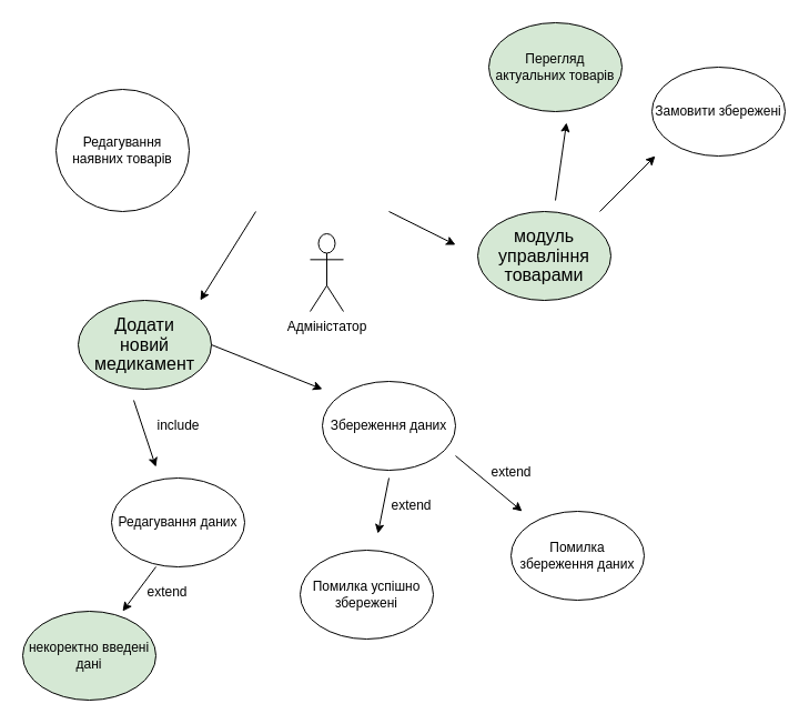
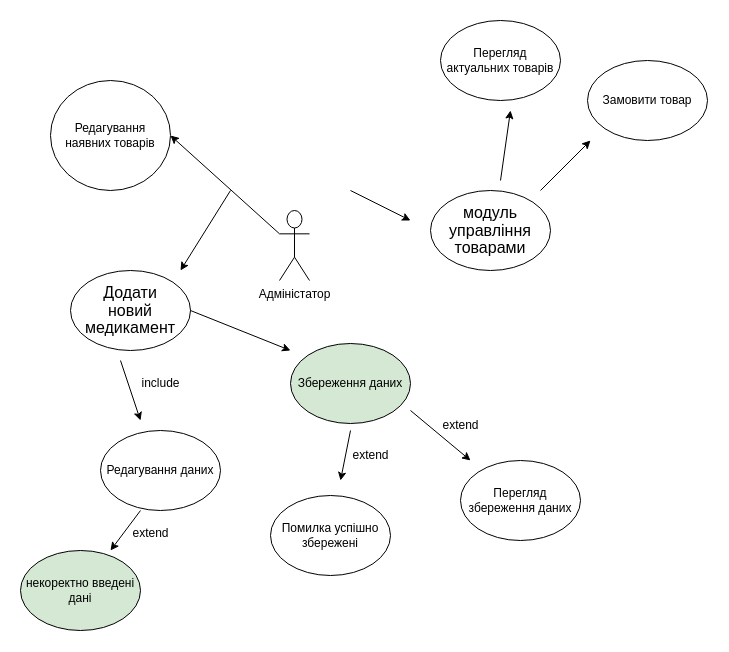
  <mxCell id="0" />
  <mxCell id="1" parent="0" />
  <mxCell id="2" value="Адміністатор" style="shape=umlActor;verticalLabelPosition=bottom;verticalAlign=top;html=1;outlineConnect=0;" parent="1" vertex="1"><mxGeometry x="279" y="210" width="30" height="70" as="geometry" /></mxCell>
  <mxCell id="3" value="" style="endArrow=classic;html=1;rounded=0;" parent="1" edge="1"><mxGeometry width="50" height="50" relative="1" as="geometry"><mxPoint x="350" y="190" as="sourcePoint" /><mxPoint x="410" y="220" as="targetPoint" /></mxGeometry></mxCell>
- <mxCell id="4" value="&lt;span style=&quot;font-size:12.0pt;line-height:107%;&lt;br/&gt;font-family:&amp;quot;Times New Roman&amp;quot;,serif;mso-fareast-font-family:&amp;quot;Times New Roman&amp;quot;;&lt;br/&gt;mso-ansi-language:UK;mso-fareast-language:UK;mso-bidi-language:AR-SA&quot;&gt;модуль&lt;br/&gt;управління товарами&lt;/span&gt;" style="ellipse;whiteSpace=wrap;html=1;fillColor=#d5e8d4;" parent="1" vertex="1"><mxGeometry x="430" y="190" width="120" height="80" as="geometry" /></mxCell>
+ <mxCell id="4" value="&lt;span style=&quot;font-size:12.0pt;line-height:107%;&lt;br/&gt;font-family:&amp;quot;Times New Roman&amp;quot;,serif;mso-fareast-font-family:&amp;quot;Times New Roman&amp;quot;;&lt;br/&gt;mso-ansi-language:UK;mso-fareast-language:UK;mso-bidi-language:AR-SA&quot;&gt;модуль&lt;br/&gt;управління товарами&lt;/span&gt;" style="ellipse;whiteSpace=wrap;html=1;" parent="1" vertex="1"><mxGeometry x="430" y="190" width="120" height="80" as="geometry" /></mxCell>
  <mxCell id="5" value="" style="endArrow=classic;html=1;rounded=0;" parent="1" edge="1"><mxGeometry width="50" height="50" relative="1" as="geometry"><mxPoint x="230" y="190" as="sourcePoint" /><mxPoint x="180" y="270" as="targetPoint" /></mxGeometry></mxCell>
- <mxCell id="6" value="&lt;span style=&quot;font-size:12.0pt;line-height:107%;&lt;br/&gt;font-family:&amp;quot;Times New Roman&amp;quot;,serif;mso-fareast-font-family:&amp;quot;Times New Roman&amp;quot;;&lt;br/&gt;mso-ansi-language:UK;mso-fareast-language:UK;mso-bidi-language:AR-SA&quot;&gt;Додати&lt;br/&gt;новий медикамент&lt;/span&gt;" style="ellipse;whiteSpace=wrap;html=1;fillColor=#d5e8d4;" parent="1" vertex="1"><mxGeometry x="70" y="270" width="120" height="80" as="geometry" /></mxCell>
+ <mxCell id="6" value="&lt;span style=&quot;font-size:12.0pt;line-height:107%;&lt;br/&gt;font-family:&amp;quot;Times New Roman&amp;quot;,serif;mso-fareast-font-family:&amp;quot;Times New Roman&amp;quot;;&lt;br/&gt;mso-ansi-language:UK;mso-fareast-language:UK;mso-bidi-language:AR-SA&quot;&gt;Додати&lt;br/&gt;новий медикамент&lt;/span&gt;" style="ellipse;whiteSpace=wrap;html=1;" parent="1" vertex="1"><mxGeometry x="70" y="270" width="120" height="80" as="geometry" /></mxCell>
  <mxCell id="7" value="" style="endArrow=classic;html=1;rounded=0;" parent="1" edge="1"><mxGeometry width="50" height="50" relative="1" as="geometry"><mxPoint x="120" y="360" as="sourcePoint" /><mxPoint x="140" y="420" as="targetPoint" /></mxGeometry></mxCell>
  <mxCell id="8" value="Редагування даних" style="ellipse;whiteSpace=wrap;html=1;" parent="1" vertex="1"><mxGeometry x="100" y="430" width="120" height="80" as="geometry" /></mxCell>
  <mxCell id="9" value="include" style="text;html=1;align=center;verticalAlign=middle;resizable=0;points=[];autosize=1;strokeColor=none;fillColor=none;" parent="1" vertex="1"><mxGeometry x="130" y="368" width="60" height="30" as="geometry" /></mxCell>
  <mxCell id="10" value="" style="endArrow=classic;html=1;rounded=0;exitX=1;exitY=0.5;exitDx=0;exitDy=0;" parent="1" source="6" edge="1"><mxGeometry width="50" height="50" relative="1" as="geometry"><mxPoint x="244" y="460" as="sourcePoint" /><mxPoint x="290" y="350" as="targetPoint" /></mxGeometry></mxCell>
- <mxCell id="11" value="Збереження даних" style="ellipse;whiteSpace=wrap;html=1;" parent="1" vertex="1"><mxGeometry x="290" y="343" width="120" height="80" as="geometry" /></mxCell>
+ <mxCell id="11" value="Збереження даних" style="ellipse;whiteSpace=wrap;html=1;fillColor=#d5e8d4;" parent="1" vertex="1"><mxGeometry x="290" y="343" width="120" height="80" as="geometry" /></mxCell>
  <mxCell id="12" value="" style="endArrow=classic;html=1;rounded=0;" parent="1" edge="1"><mxGeometry width="50" height="50" relative="1" as="geometry"><mxPoint x="410" y="410" as="sourcePoint" /><mxPoint x="470" y="460" as="targetPoint" /></mxGeometry></mxCell>
  <mxCell id="13" value="extend" style="text;html=1;align=center;verticalAlign=middle;resizable=0;points=[];autosize=1;strokeColor=none;fillColor=none;" parent="1" vertex="1"><mxGeometry x="430" y="410" width="60" height="30" as="geometry" /></mxCell>
- <mxCell id="14" value="Помилка збереження даних" style="ellipse;whiteSpace=wrap;html=1;" parent="1" vertex="1"><mxGeometry x="460" y="460" width="120" height="80" as="geometry" /></mxCell>
+ <mxCell id="14" value="Перегляд збереження даних" style="ellipse;whiteSpace=wrap;html=1;" parent="1" vertex="1"><mxGeometry x="460" y="460" width="120" height="80" as="geometry" /></mxCell>
  <mxCell id="15" value="" style="endArrow=classic;html=1;rounded=0;" parent="1" edge="1"><mxGeometry width="50" height="50" relative="1" as="geometry"><mxPoint x="350" y="430" as="sourcePoint" /><mxPoint x="340" y="480" as="targetPoint" /></mxGeometry></mxCell>
  <mxCell id="16" value="Помилка успішно збережені" style="ellipse;whiteSpace=wrap;html=1;" parent="1" vertex="1"><mxGeometry x="270" y="495" width="120" height="80" as="geometry" /></mxCell>
  <mxCell id="17" value="extend" style="text;html=1;align=center;verticalAlign=middle;resizable=0;points=[];autosize=1;strokeColor=none;fillColor=none;" parent="1" vertex="1"><mxGeometry x="340" y="440" width="60" height="30" as="geometry" /></mxCell>
  <mxCell id="18" value="" style="endArrow=classic;html=1;rounded=0;" parent="1" edge="1"><mxGeometry width="50" height="50" relative="1" as="geometry"><mxPoint x="140" y="510" as="sourcePoint" /><mxPoint x="110" y="550" as="targetPoint" /></mxGeometry></mxCell>
  <mxCell id="19" value="" style="endArrow=classic;html=1;rounded=0;" parent="1" edge="1"><mxGeometry width="50" height="50" relative="1" as="geometry"><mxPoint x="500" y="180" as="sourcePoint" /><mxPoint x="510" y="110" as="targetPoint" /></mxGeometry></mxCell>
- <mxCell id="20" value="Перегляд актуальних товарів" style="ellipse;whiteSpace=wrap;html=1;fillColor=#d5e8d4;" parent="1" vertex="1"><mxGeometry x="440" y="20" width="120" height="80" as="geometry" /></mxCell>
+ <mxCell id="20" value="Перегляд актуальних товарів" style="ellipse;whiteSpace=wrap;html=1;" parent="1" vertex="1"><mxGeometry x="440" y="20" width="120" height="80" as="geometry" /></mxCell>
  <mxCell id="21" value="некоректно введені дані" style="ellipse;whiteSpace=wrap;html=1;fillColor=#d5e8d4;" parent="1" vertex="1"><mxGeometry x="20" y="550" width="120" height="80" as="geometry" /></mxCell>
  <mxCell id="22" value="" style="endArrow=classic;html=1;rounded=0;" parent="1" edge="1"><mxGeometry width="50" height="50" relative="1" as="geometry"><mxPoint x="540" y="190" as="sourcePoint" /><mxPoint x="590" y="140" as="targetPoint" /></mxGeometry></mxCell>
- <mxCell id="23" value="Замовити збережені" style="ellipse;whiteSpace=wrap;html=1;" parent="1" vertex="1"><mxGeometry x="587" y="60" width="120" height="80" as="geometry" /></mxCell>
+ <mxCell id="23" value="Замовити товар" style="ellipse;whiteSpace=wrap;html=1;" parent="1" vertex="1"><mxGeometry x="587" y="60" width="120" height="80" as="geometry" /></mxCell>
  <mxCell id="24" value="extend" style="text;html=1;align=center;verticalAlign=middle;resizable=0;points=[];autosize=1;strokeColor=none;fillColor=none;" parent="1" vertex="1"><mxGeometry x="120" y="518" width="60" height="30" as="geometry" /></mxCell>
+ <mxCell id="25" value="" style="endArrow=classic;html=1;rounded=0;exitX=0;exitY=0.333;exitDx=0;exitDy=0;exitPerimeter=0;entryX=1;entryY=0.5;entryDx=0;entryDy=0;" parent="1" source="2" target="26" edge="1"><mxGeometry width="50" height="50" relative="1" as="geometry"><mxPoint x="190" y="190" as="sourcePoint" /><mxPoint x="180" y="130" as="targetPoint" /></mxGeometry></mxCell>
  <mxCell id="26" value="Редагування наявних товарів" style="ellipse;whiteSpace=wrap;html=1;" parent="1" vertex="1"><mxGeometry x="50" y="80" width="120" height="110" as="geometry" /></mxCell>
